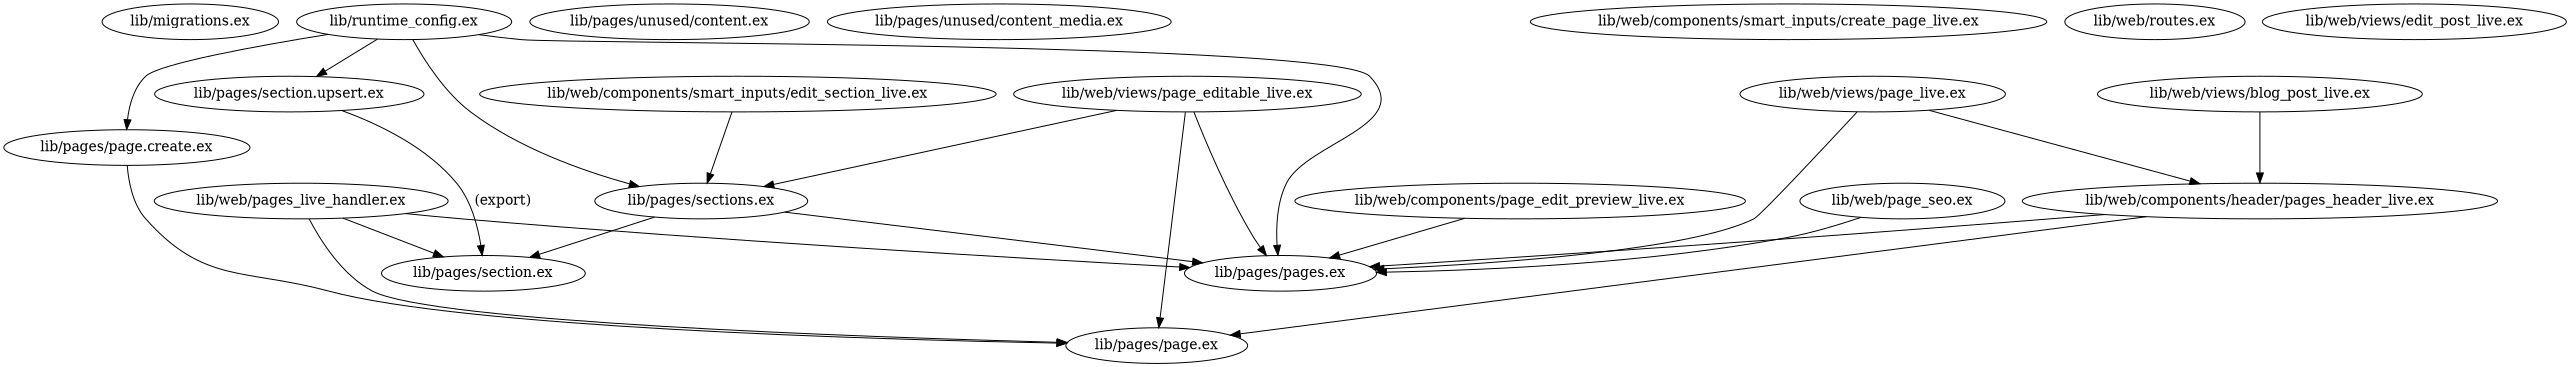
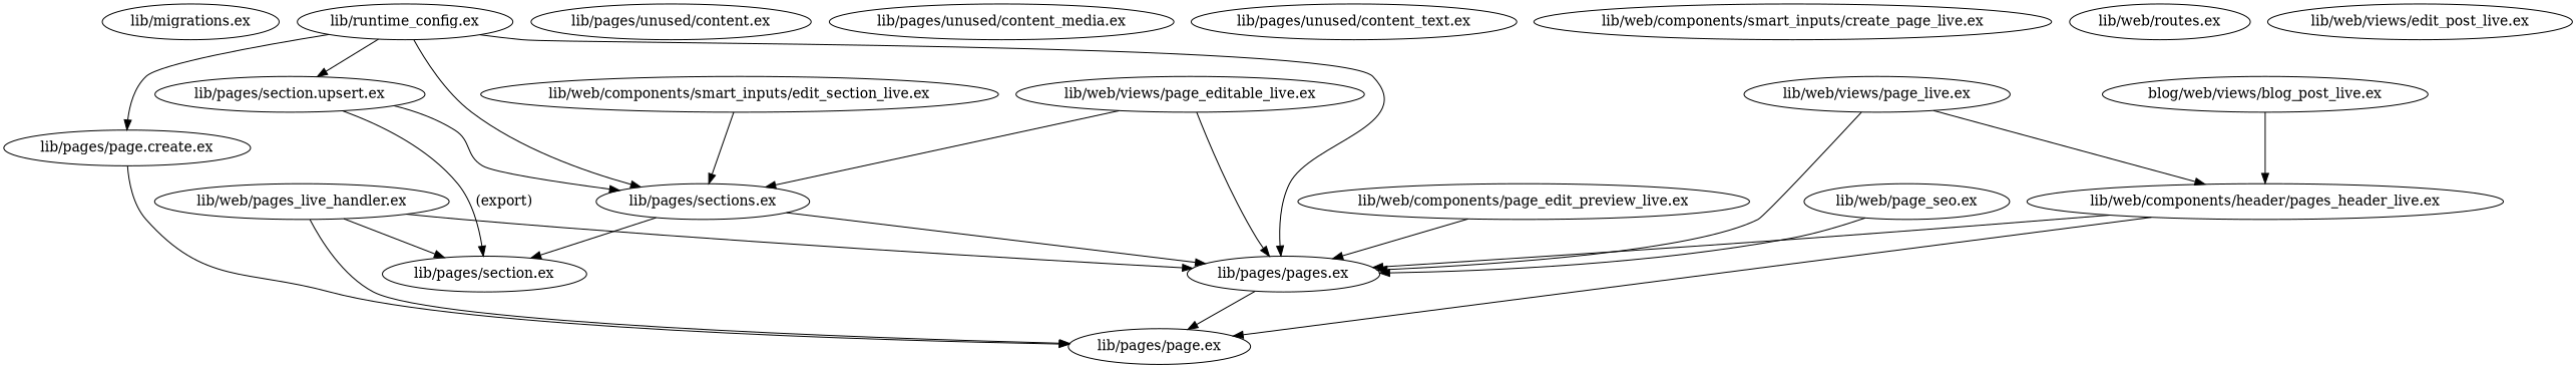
  digraph {
    "lib/migrations.ex"
    "lib/pages/page.create.ex"
    "lib/pages/page.ex"
    "lib/pages/pages.ex"
    "lib/pages/section.upsert.ex"
    "lib/pages/section.ex"
    "lib/pages/sections.ex"
    "lib/pages/unused/content.ex"
    "lib/pages/unused/content_media.ex"
+   "lib/pages/unused/content_text.ex"
    "lib/runtime_config.ex"
    "lib/web/components/header/pages_header_live.ex"
    "lib/web/components/page_edit_preview_live.ex"
    "lib/web/components/smart_inputs/create_page_live.ex"
    "lib/web/components/smart_inputs/edit_section_live.ex"
    "lib/web/page_seo.ex"
    "lib/web/pages_live_handler.ex"
    "lib/web/routes.ex"
-   "lib/web/views/blog_post_live.ex"
+   "lib/web/views/blog_post_live.ex" [label="blog/web/views/blog_post_live.ex"]
    "lib/web/views/edit_post_live.ex"
    "lib/web/views/page_editable_live.ex"
    "lib/web/views/page_live.ex"
    "lib/pages/page.create.ex" -> "lib/pages/page.ex"
-   "lib/web/views/page_editable_live.ex" -> "lib/pages/page.ex"
+   "lib/pages/pages.ex" -> "lib/pages/page.ex"
    "lib/pages/section.upsert.ex" -> "lib/pages/section.ex" [label="(export)"]
+   "lib/pages/section.upsert.ex" -> "lib/pages/sections.ex"
    "lib/pages/sections.ex" -> "lib/pages/pages.ex"
    "lib/pages/sections.ex" -> "lib/pages/section.ex"
    "lib/runtime_config.ex" -> "lib/pages/page.create.ex"
    "lib/runtime_config.ex" -> "lib/pages/pages.ex"
    "lib/runtime_config.ex" -> "lib/pages/section.upsert.ex"
    "lib/runtime_config.ex" -> "lib/pages/sections.ex"
    "lib/web/components/header/pages_header_live.ex" -> "lib/pages/page.ex"
    "lib/web/components/header/pages_header_live.ex" -> "lib/pages/pages.ex"
    "lib/web/components/page_edit_preview_live.ex" -> "lib/pages/pages.ex"
    "lib/web/components/smart_inputs/edit_section_live.ex" -> "lib/pages/sections.ex"
    "lib/web/page_seo.ex" -> "lib/pages/pages.ex"
    "lib/web/pages_live_handler.ex" -> "lib/pages/page.ex"
    "lib/web/pages_live_handler.ex" -> "lib/pages/pages.ex"
    "lib/web/pages_live_handler.ex" -> "lib/pages/section.ex"
    "lib/web/views/blog_post_live.ex" -> "lib/web/components/header/pages_header_live.ex"
    "lib/web/views/page_editable_live.ex" -> "lib/pages/pages.ex"
    "lib/web/views/page_editable_live.ex" -> "lib/pages/sections.ex"
    "lib/web/views/page_live.ex" -> "lib/pages/pages.ex"
    "lib/web/views/page_live.ex" -> "lib/web/components/header/pages_header_live.ex"
  }
